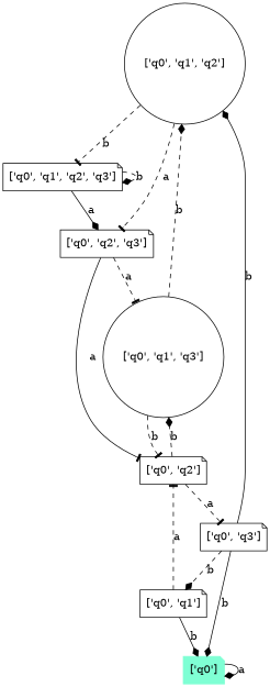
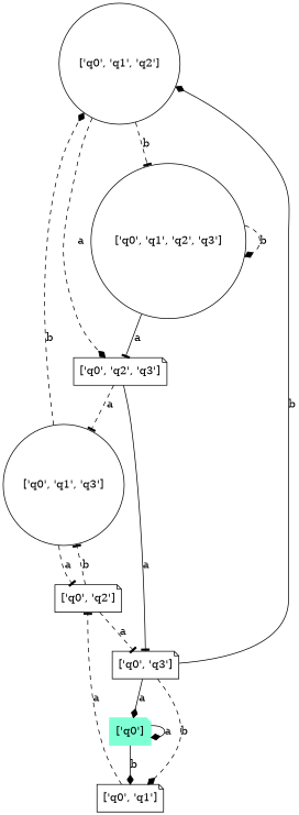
  digraph {
    node [shape=note]
    edge [arrowhead=diamond style=dashed]
    "['q0', 'q1', 'q2']" [shape=circle]
-   "['q0', 'q1', 'q2', 'q3']"
+   "['q0', 'q1', 'q2', 'q3']" [shape=circle]
    "['q0', 'q2', 'q3']"
    "['q0', 'q1', 'q3']" [shape=circle]
    "['q0', 'q3']"
    "['q0', 'q1']"
    "['q0', 'q2']"
    "['q0']" [color=aquamarine style=filled]
    "['q0', 'q1', 'q2']" -> "['q0', 'q1', 'q2', 'q3']" [arrowhead=tee label=b]
-   "['q0', 'q1', 'q2']" -> "['q0', 'q2', 'q3']" [arrowhead=tee label=a]
+   "['q0', 'q1', 'q2']" -> "['q0', 'q2', 'q3']" [label=a]
    "['q0', 'q1', 'q2', 'q3']" -> "['q0', 'q1', 'q2', 'q3']" [label=b]
-   "['q0', 'q1', 'q2', 'q3']" -> "['q0', 'q2', 'q3']" [label=a style=solid]
+   "['q0', 'q1', 'q2', 'q3']" -> "['q0', 'q2', 'q3']" [arrowhead=tee label=a style=solid]
    "['q0', 'q2', 'q3']" -> "['q0', 'q1', 'q3']" [arrowhead=tee label=a]
-   "['q0', 'q2', 'q3']" -> "['q0', 'q2']" [arrowhead=tee label=a style=solid]
+   "['q0', 'q2', 'q3']" -> "['q0', 'q3']" [arrowhead=tee label=a style=solid]
    "['q0', 'q1', 'q3']" -> "['q0', 'q1', 'q2']" [label=b]
-   "['q0', 'q1', 'q3']" -> "['q0', 'q2']" [arrowhead=tee label=b]
+   "['q0', 'q1', 'q3']" -> "['q0', 'q2']" [arrowhead=tee label=a]
    "['q0', 'q3']" -> "['q0', 'q1', 'q2']" [label=b style=solid]
    "['q0', 'q3']" -> "['q0', 'q1']" [label=b]
-   "['q0', 'q3']" -> "['q0']" [label=b style=solid]
+   "['q0', 'q3']" -> "['q0']" [label=a style=solid]
    "['q0', 'q1']" -> "['q0', 'q2']" [arrowhead=tee label=a]
-   "['q0', 'q2']" -> "['q0', 'q1', 'q3']" [label=b]
+   "['q0', 'q2']" -> "['q0', 'q1', 'q3']" [arrowhead=tee label=b]
    "['q0', 'q2']" -> "['q0', 'q3']" [arrowhead=tee label=a]
-   "['q0', 'q1']" -> "['q0']" [label=b style=solid]
+   "['q0']" -> "['q0', 'q1']" [label=b style=solid]
    "['q0']" -> "['q0']" [label=a style=solid]
  }
